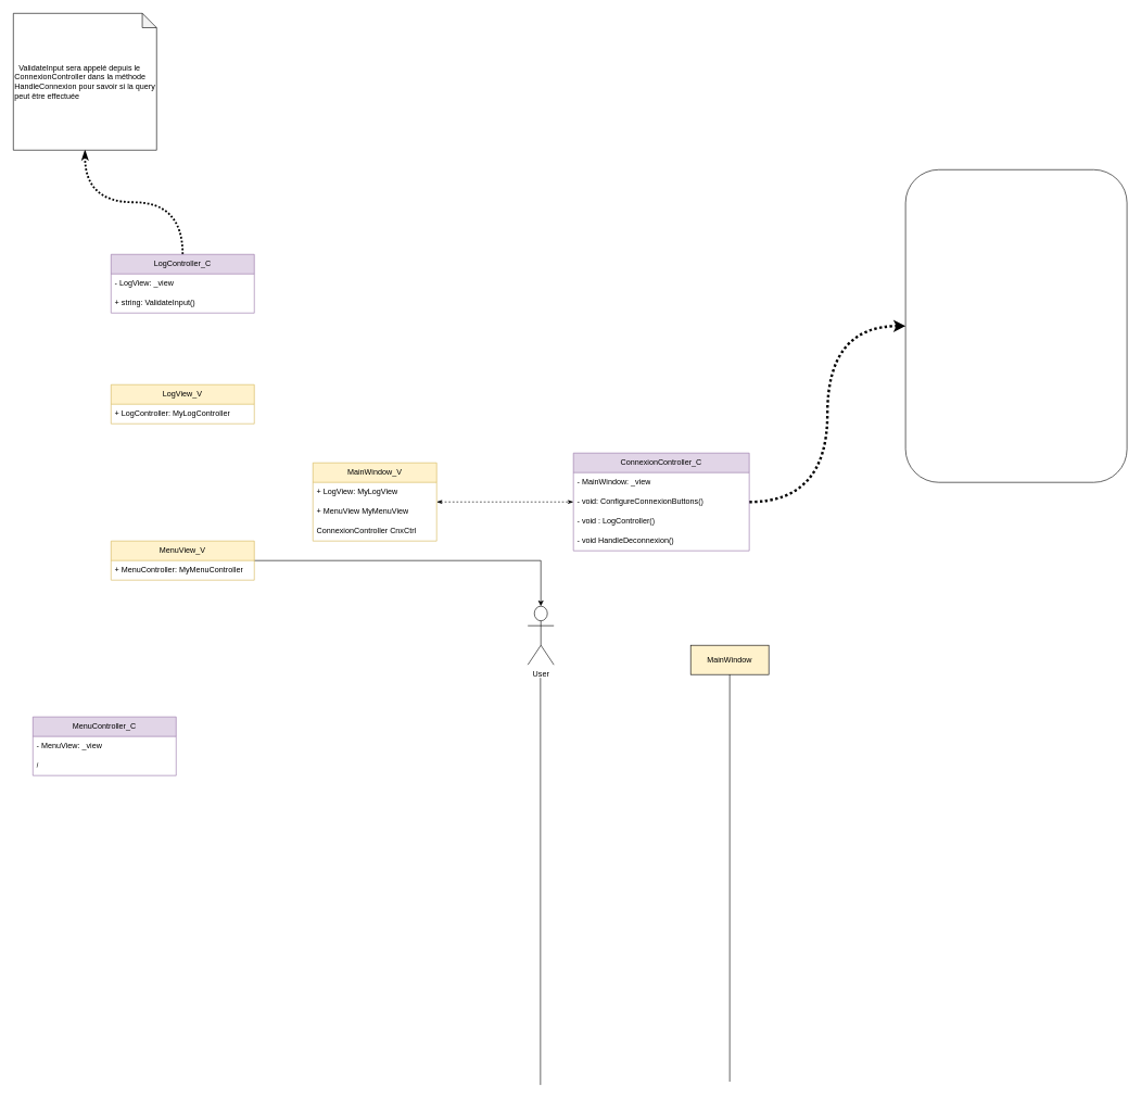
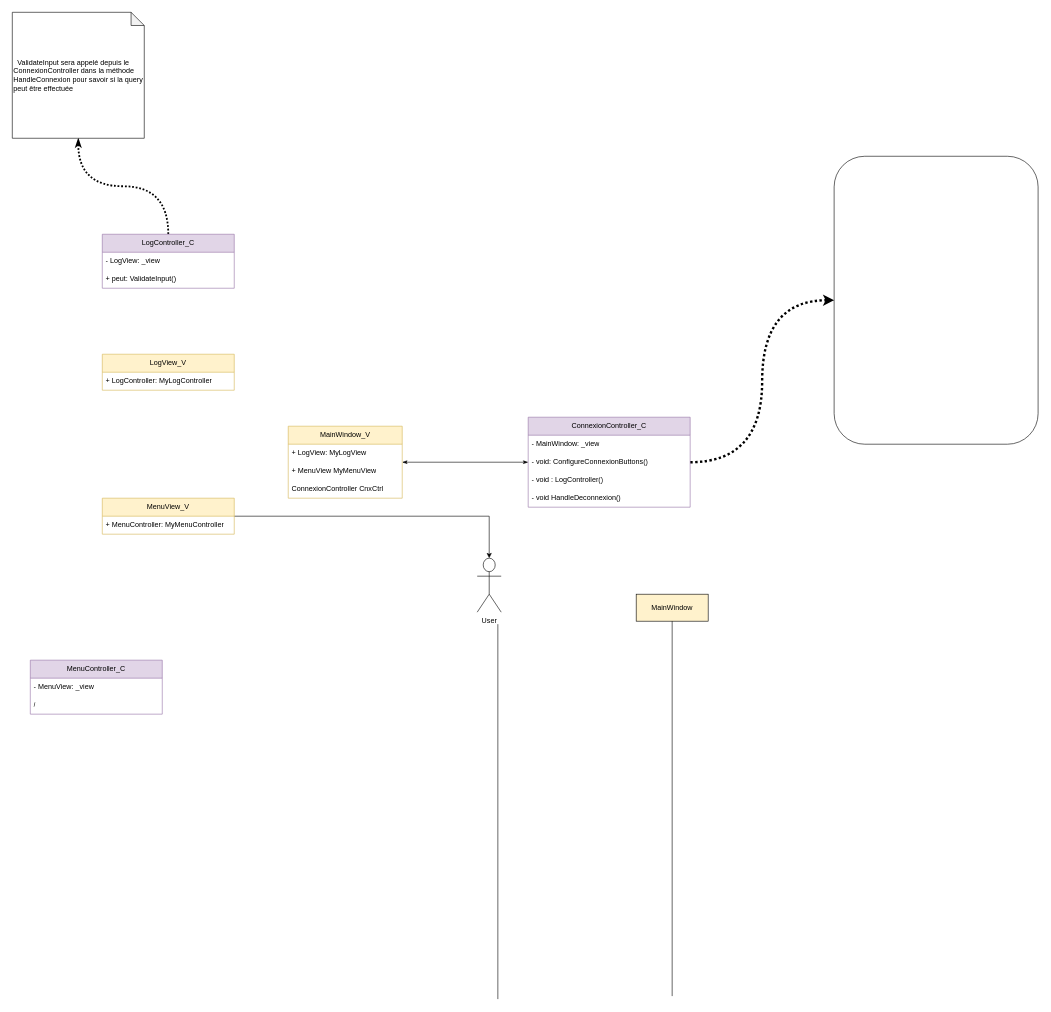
  <mxCell id="0" />
  <mxCell id="1" parent="0" />
- <mxCell id="2" style="edgeStyle=orthogonalEdgeStyle;rounded=0;orthogonalLoop=1;jettySize=auto;html=1;entryX=0;entryY=0.5;entryDx=0;entryDy=0;startArrow=classicThin;startFill=1;endArrow=classicThin;endFill=1;dashed=1;" edge="1" parent="1" source="3" target="15"><mxGeometry relative="1" as="geometry" /></mxCell>
+ <mxCell id="2" style="edgeStyle=orthogonalEdgeStyle;rounded=0;orthogonalLoop=1;jettySize=auto;html=1;entryX=0;entryY=0.5;entryDx=0;entryDy=0;startArrow=classicThin;startFill=1;endArrow=classicThin;endFill=1;" edge="1" parent="1" source="3" target="15"><mxGeometry relative="1" as="geometry" /></mxCell>
  <mxCell id="3" value="MainWindow_V" style="swimlane;fontStyle=0;childLayout=stackLayout;horizontal=1;startSize=30;horizontalStack=0;resizeParent=1;resizeParentMax=0;resizeLast=0;collapsible=1;marginBottom=0;whiteSpace=wrap;html=1;fillColor=#fff2cc;strokeColor=#d6b656;" vertex="1" parent="1"><mxGeometry x="480" y="710" width="190" height="120" as="geometry" /></mxCell>
  <mxCell id="4" value="+ LogView: MyLogView&amp;nbsp;" style="text;strokeColor=none;fillColor=none;align=left;verticalAlign=middle;spacingLeft=4;spacingRight=4;overflow=hidden;points=[[0,0.5],[1,0.5]];portConstraint=eastwest;rotatable=0;whiteSpace=wrap;html=1;" vertex="1" parent="3"><mxGeometry y="30" width="190" height="30" as="geometry" /></mxCell>
  <mxCell id="5" value="+ MenuView MyMenuView" style="text;strokeColor=none;fillColor=none;align=left;verticalAlign=middle;spacingLeft=4;spacingRight=4;overflow=hidden;points=[[0,0.5],[1,0.5]];portConstraint=eastwest;rotatable=0;whiteSpace=wrap;html=1;" vertex="1" parent="3"><mxGeometry y="60" width="190" height="30" as="geometry" /></mxCell>
  <mxCell id="6" value="ConnexionController CnxCtrl" style="text;strokeColor=none;fillColor=none;align=left;verticalAlign=middle;spacingLeft=4;spacingRight=4;overflow=hidden;points=[[0,0.5],[1,0.5]];portConstraint=eastwest;rotatable=0;whiteSpace=wrap;html=1;" vertex="1" parent="3"><mxGeometry y="90" width="190" height="30" as="geometry" /></mxCell>
  <mxCell id="7" value="LogView_V" style="swimlane;fontStyle=0;childLayout=stackLayout;horizontal=1;startSize=30;horizontalStack=0;resizeParent=1;resizeParentMax=0;resizeLast=0;collapsible=1;marginBottom=0;whiteSpace=wrap;html=1;fillColor=#fff2cc;strokeColor=#d6b656;" vertex="1" parent="1"><mxGeometry x="170" y="590" width="220" height="60" as="geometry" /></mxCell>
  <mxCell id="8" value="+ LogController: MyLogController" style="text;strokeColor=none;fillColor=none;align=left;verticalAlign=middle;spacingLeft=4;spacingRight=4;overflow=hidden;points=[[0,0.5],[1,0.5]];portConstraint=eastwest;rotatable=0;whiteSpace=wrap;html=1;" vertex="1" parent="7"><mxGeometry y="30" width="220" height="30" as="geometry" /></mxCell>
  <mxCell id="9" style="edgeStyle=orthogonalEdgeStyle;rounded=0;orthogonalLoop=1;jettySize=auto;html=1;" edge="1" parent="1" source="10" target="27"><mxGeometry relative="1" as="geometry" /></mxCell>
  <mxCell id="10" value="MenuView_V" style="swimlane;fontStyle=0;childLayout=stackLayout;horizontal=1;startSize=30;horizontalStack=0;resizeParent=1;resizeParentMax=0;resizeLast=0;collapsible=1;marginBottom=0;whiteSpace=wrap;html=1;fillColor=#fff2cc;strokeColor=#d6b656;" vertex="1" parent="1"><mxGeometry x="170" y="830" width="220" height="60" as="geometry" /></mxCell>
  <mxCell id="11" value="+ MenuController: MyMenuController" style="text;strokeColor=none;fillColor=none;align=left;verticalAlign=middle;spacingLeft=4;spacingRight=4;overflow=hidden;points=[[0,0.5],[1,0.5]];portConstraint=eastwest;rotatable=0;whiteSpace=wrap;html=1;" vertex="1" parent="10"><mxGeometry y="30" width="220" height="30" as="geometry" /></mxCell>
  <mxCell id="12" style="edgeStyle=orthogonalEdgeStyle;rounded=0;orthogonalLoop=1;jettySize=auto;html=1;dashed=1;strokeWidth=4;curved=1;dashPattern=1 1;" edge="1" parent="1" source="13" target="22"><mxGeometry relative="1" as="geometry" /></mxCell>
  <mxCell id="13" value="ConnexionController_C" style="swimlane;fontStyle=0;childLayout=stackLayout;horizontal=1;startSize=30;horizontalStack=0;resizeParent=1;resizeParentMax=0;resizeLast=0;collapsible=1;marginBottom=0;whiteSpace=wrap;html=1;fillColor=#e1d5e7;strokeColor=#9673a6;" vertex="1" parent="1"><mxGeometry x="880" y="695" width="270" height="150" as="geometry" /></mxCell>
  <mxCell id="14" value="- MainWindow: _view" style="text;strokeColor=none;fillColor=none;align=left;verticalAlign=middle;spacingLeft=4;spacingRight=4;overflow=hidden;points=[[0,0.5],[1,0.5]];portConstraint=eastwest;rotatable=0;whiteSpace=wrap;html=1;" vertex="1" parent="13"><mxGeometry y="30" width="270" height="30" as="geometry" /></mxCell>
  <mxCell id="15" value="- void: ConfigureConnexionButtons()" style="text;strokeColor=none;fillColor=none;align=left;verticalAlign=middle;spacingLeft=4;spacingRight=4;overflow=hidden;points=[[0,0.5],[1,0.5]];portConstraint=eastwest;rotatable=0;whiteSpace=wrap;html=1;" vertex="1" parent="13"><mxGeometry y="60" width="270" height="30" as="geometry" /></mxCell>
  <mxCell id="16" value="- void : LogController()" style="text;strokeColor=none;fillColor=none;align=left;verticalAlign=middle;spacingLeft=4;spacingRight=4;overflow=hidden;points=[[0,0.5],[1,0.5]];portConstraint=eastwest;rotatable=0;whiteSpace=wrap;html=1;" vertex="1" parent="13"><mxGeometry y="90" width="270" height="30" as="geometry" /></mxCell>
  <mxCell id="17" value="- void HandleDeconnexion()" style="text;strokeColor=none;fillColor=none;align=left;verticalAlign=middle;spacingLeft=4;spacingRight=4;overflow=hidden;points=[[0,0.5],[1,0.5]];portConstraint=eastwest;rotatable=0;whiteSpace=wrap;html=1;" vertex="1" parent="13"><mxGeometry y="120" width="270" height="30" as="geometry" /></mxCell>
  <mxCell id="18" value="" style="edgeStyle=orthogonalEdgeStyle;rounded=0;orthogonalLoop=1;jettySize=auto;html=1;curved=1;dashed=1;dashPattern=1 1;strokeWidth=3;endArrow=classicThin;endFill=1;" edge="1" parent="1" source="19" target="26"><mxGeometry relative="1" as="geometry" /></mxCell>
  <mxCell id="19" value="LogController_C" style="swimlane;fontStyle=0;childLayout=stackLayout;horizontal=1;startSize=30;horizontalStack=0;resizeParent=1;resizeParentMax=0;resizeLast=0;collapsible=1;marginBottom=0;whiteSpace=wrap;html=1;fillColor=#e1d5e7;strokeColor=#9673a6;" vertex="1" parent="1"><mxGeometry x="170" y="390" width="220" height="90" as="geometry" /></mxCell>
  <mxCell id="20" value="- LogView: _view" style="text;strokeColor=none;fillColor=none;align=left;verticalAlign=middle;spacingLeft=4;spacingRight=4;overflow=hidden;points=[[0,0.5],[1,0.5]];portConstraint=eastwest;rotatable=0;whiteSpace=wrap;html=1;" vertex="1" parent="19"><mxGeometry y="30" width="220" height="30" as="geometry" /></mxCell>
- <mxCell id="21" value="+ string: ValidateInput()" style="text;strokeColor=none;fillColor=none;align=left;verticalAlign=middle;spacingLeft=4;spacingRight=4;overflow=hidden;points=[[0,0.5],[1,0.5]];portConstraint=eastwest;rotatable=0;whiteSpace=wrap;html=1;" vertex="1" parent="19"><mxGeometry y="60" width="220" height="30" as="geometry" /></mxCell>
+ <mxCell id="21" value="+ peut: ValidateInput()" style="text;strokeColor=none;fillColor=none;align=left;verticalAlign=middle;spacingLeft=4;spacingRight=4;overflow=hidden;points=[[0,0.5],[1,0.5]];portConstraint=eastwest;rotatable=0;whiteSpace=wrap;html=1;" vertex="1" parent="19"><mxGeometry y="60" width="220" height="30" as="geometry" /></mxCell>
  <mxCell id="22" value="" style="rounded=1;whiteSpace=wrap;html=1;align=left;" vertex="1" parent="1"><mxGeometry x="1390" y="260" width="340" height="480" as="geometry" /></mxCell>
  <mxCell id="23" value="MenuController_C" style="swimlane;fontStyle=0;childLayout=stackLayout;horizontal=1;startSize=30;horizontalStack=0;resizeParent=1;resizeParentMax=0;resizeLast=0;collapsible=1;marginBottom=0;whiteSpace=wrap;html=1;fillColor=#e1d5e7;strokeColor=#9673a6;" vertex="1" parent="1"><mxGeometry x="50" y="1100" width="220" height="90" as="geometry" /></mxCell>
  <mxCell id="24" value="- MenuView: _view" style="text;strokeColor=none;fillColor=none;align=left;verticalAlign=middle;spacingLeft=4;spacingRight=4;overflow=hidden;points=[[0,0.5],[1,0.5]];portConstraint=eastwest;rotatable=0;whiteSpace=wrap;html=1;" vertex="1" parent="23"><mxGeometry y="30" width="220" height="30" as="geometry" /></mxCell>
  <mxCell id="25" value="/" style="text;strokeColor=none;fillColor=none;align=left;verticalAlign=middle;spacingLeft=4;spacingRight=4;overflow=hidden;points=[[0,0.5],[1,0.5]];portConstraint=eastwest;rotatable=0;whiteSpace=wrap;html=1;" vertex="1" parent="23"><mxGeometry y="60" width="220" height="30" as="geometry" /></mxCell>
  <mxCell id="26" value="&amp;nbsp; ValidateInput sera appelé depuis le ConnexionController dans la méthode HandleConnexion pour savoir si la query peut être effectuée" style="shape=note;whiteSpace=wrap;html=1;backgroundOutline=1;darkOpacity=0.05;size=22;align=left;" vertex="1" parent="1"><mxGeometry x="20" y="20" width="220" height="210" as="geometry" /></mxCell>
- <mxCell id="27" value="User" style="shape=umlActor;verticalLabelPosition=bottom;verticalAlign=top;html=1;outlineConnect=0;" vertex="1" parent="1"><mxGeometry x="810" y="930" width="40" height="90" as="geometry" /></mxCell>
+ <mxCell id="27" value="User" style="shape=umlActor;verticalLabelPosition=bottom;verticalAlign=top;html=1;outlineConnect=0;" vertex="1" parent="1"><mxGeometry x="795" y="930" width="40" height="90" as="geometry" /></mxCell>
  <mxCell id="28" value="MainWindow" style="rounded=0;whiteSpace=wrap;html=1;fillColor=#fff2cc;" vertex="1" parent="1"><mxGeometry x="1060" y="990" width="120" height="45" as="geometry" /></mxCell>
  <mxCell id="29" value="" style="endArrow=none;html=1;rounded=0;exitX=0.5;exitY=1;exitDx=0;exitDy=0;" edge="1" parent="1" source="28"><mxGeometry width="50" height="50" relative="1" as="geometry"><mxPoint x="1010" y="1040" as="sourcePoint" /><mxPoint x="1120" y="1660" as="targetPoint" /></mxGeometry></mxCell>
  <mxCell id="30" value="" style="endArrow=none;html=1;rounded=0;exitX=0.5;exitY=1;exitDx=0;exitDy=0;" edge="1" parent="1"><mxGeometry width="50" height="50" relative="1" as="geometry"><mxPoint x="829.41" y="1040" as="sourcePoint" /><mxPoint x="829.41" y="1665" as="targetPoint" /></mxGeometry></mxCell>
